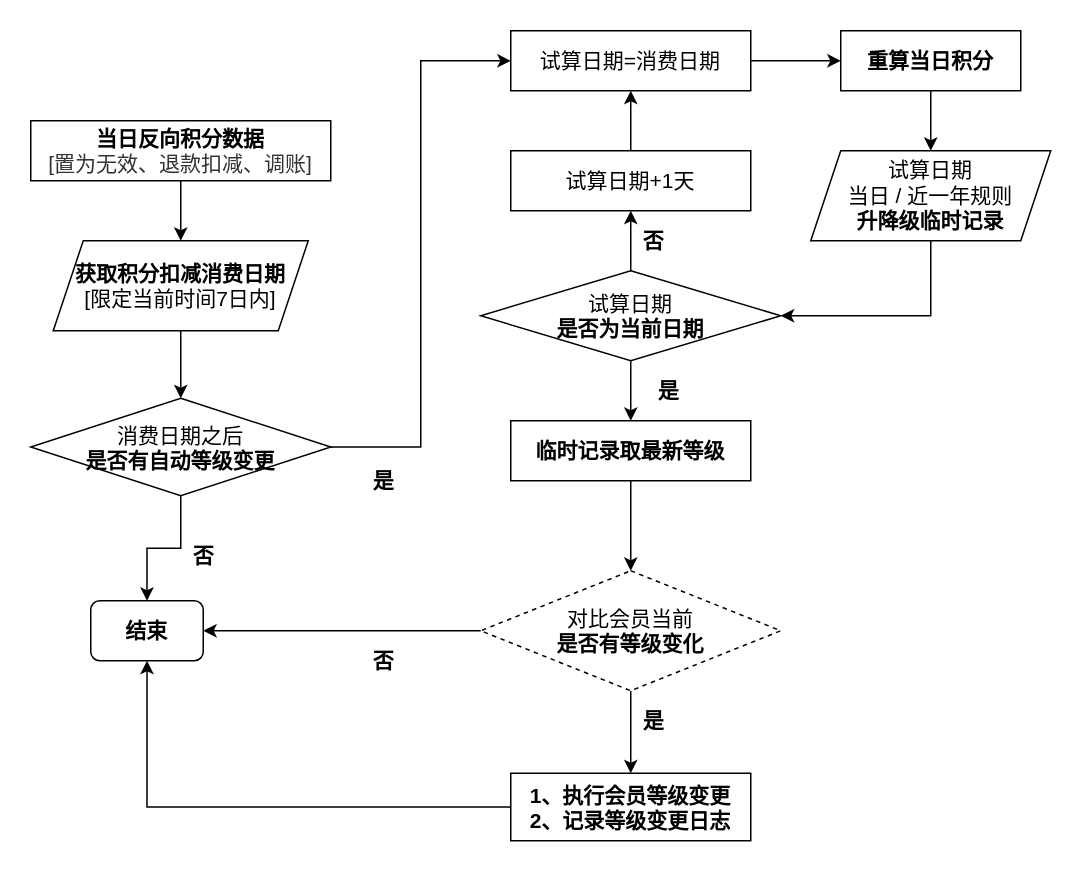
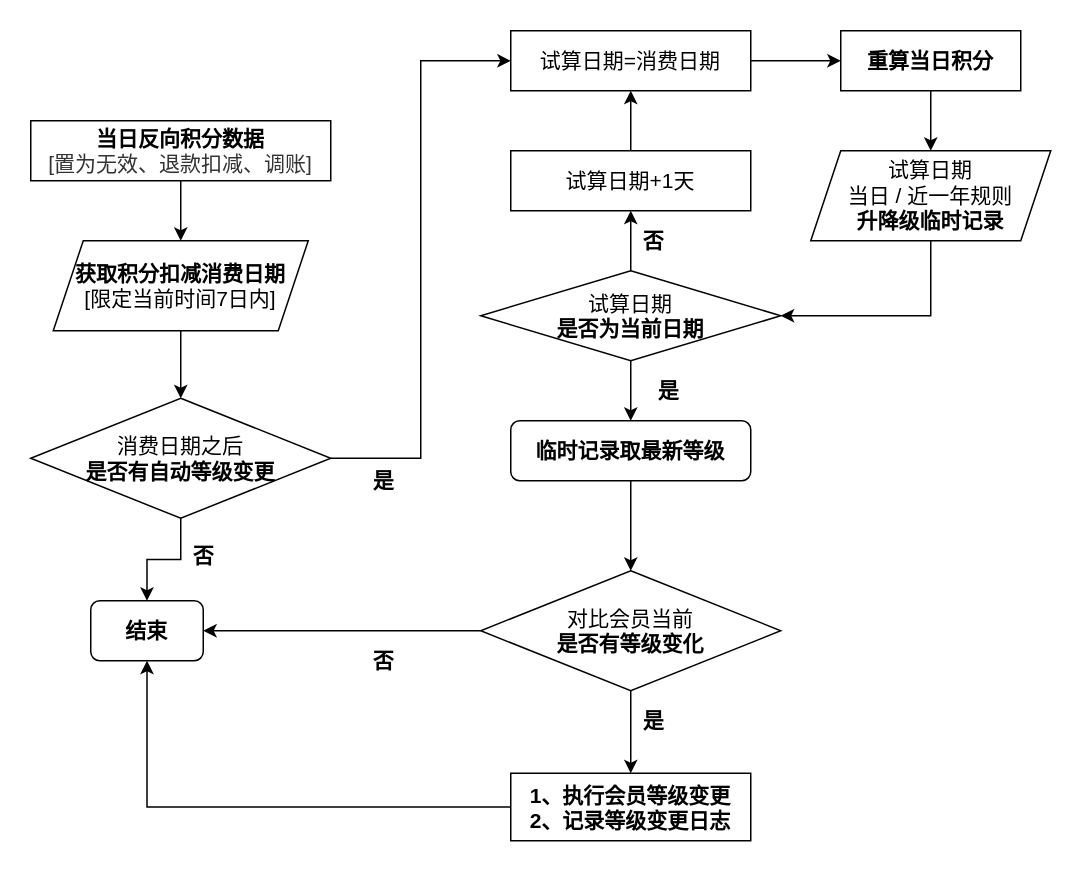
  <mxCell id="0" />
  <mxCell id="1" parent="0" />
  <mxCell id="2" style="edgeStyle=orthogonalEdgeStyle;rounded=0;orthogonalLoop=1;jettySize=auto;html=1;exitX=0.5;exitY=1;exitDx=0;exitDy=0;entryX=0.5;entryY=0;entryDx=0;entryDy=0;" edge="1" parent="1" source="3" target="5"><mxGeometry relative="1" as="geometry" /></mxCell>
  <mxCell id="3" value="&lt;font style=&quot;font-size: 14px&quot;&gt;&lt;b&gt;当日反向积分数据&lt;/b&gt;&lt;br&gt;&lt;span style=&quot;color: rgb(51 , 51 , 51) ; font-family: &amp;#34;arial normal&amp;#34; , &amp;#34;arial&amp;#34;&quot;&gt;[置为无效、退款扣减、调账]&lt;/span&gt;&lt;/font&gt;" style="rounded=0;whiteSpace=wrap;html=1;align=center;" vertex="1" parent="1"><mxGeometry x="20" y="80" width="200" height="40" as="geometry" /></mxCell>
  <mxCell id="4" style="edgeStyle=orthogonalEdgeStyle;rounded=0;orthogonalLoop=1;jettySize=auto;html=1;exitX=0.5;exitY=1;exitDx=0;exitDy=0;entryX=0.5;entryY=0;entryDx=0;entryDy=0;" edge="1" parent="1" source="5" target="8"><mxGeometry relative="1" as="geometry" /></mxCell>
  <mxCell id="5" value="&lt;font style=&quot;font-size: 14px&quot;&gt;&lt;b&gt;获取积分扣减消费&lt;/b&gt;&lt;b style=&quot;font-size: 12px&quot;&gt;&lt;font style=&quot;font-size: 14px&quot;&gt;日期&lt;/font&gt;&lt;/b&gt;&lt;br&gt;[限定当前时间7日内]&lt;br&gt;&lt;/font&gt;" style="shape=parallelogram;perimeter=parallelogramPerimeter;whiteSpace=wrap;html=1;fixedSize=1;" vertex="1" parent="1"><mxGeometry x="35" y="160" width="170" height="60" as="geometry" /></mxCell>
  <mxCell id="6" style="edgeStyle=orthogonalEdgeStyle;rounded=0;orthogonalLoop=1;jettySize=auto;html=1;entryX=0;entryY=0.5;entryDx=0;entryDy=0;" edge="1" parent="1" source="8" target="12"><mxGeometry relative="1" as="geometry" /></mxCell>
  <mxCell id="7" style="edgeStyle=orthogonalEdgeStyle;rounded=0;orthogonalLoop=1;jettySize=auto;html=1;entryX=0.5;entryY=0;entryDx=0;entryDy=0;" edge="1" parent="1" source="8" target="9"><mxGeometry relative="1" as="geometry" /></mxCell>
- <mxCell id="8" value="&lt;font style=&quot;font-size: 14px&quot;&gt;消费日期之后&lt;br&gt;&lt;b&gt;是否有自动等级变更&lt;/b&gt;&lt;/font&gt;" style="rhombus;whiteSpace=wrap;html=1;" vertex="1" parent="1"><mxGeometry x="20" y="265" width="200" height="65" as="geometry" /></mxCell>
+ <mxCell id="8" value="&lt;font style=&quot;font-size: 14px&quot;&gt;消费日期之后&lt;br&gt;&lt;b&gt;是否有自动等级变更&lt;/b&gt;&lt;/font&gt;" style="rhombus;whiteSpace=wrap;html=1;" vertex="1" parent="1"><mxGeometry x="20" y="265" width="200" height="80" as="geometry" /></mxCell>
  <mxCell id="9" value="&lt;font style=&quot;font-size: 14px&quot;&gt;&lt;b&gt;结束&lt;/b&gt;&lt;/font&gt;" style="rounded=1;whiteSpace=wrap;html=1;" vertex="1" parent="1"><mxGeometry x="60" y="400" width="75" height="40" as="geometry" /></mxCell>
  <mxCell id="10" value="&lt;font style=&quot;font-size: 14px&quot;&gt;&lt;b style=&quot;line-height: 120%&quot;&gt;否&lt;/b&gt;&lt;/font&gt;" style="text;html=1;resizable=0;autosize=1;align=center;verticalAlign=middle;points=[];fillColor=none;strokeColor=none;rounded=0;" vertex="1" parent="1"><mxGeometry x="120" y="360" width="30" height="20" as="geometry" /></mxCell>
  <mxCell id="11" style="edgeStyle=orthogonalEdgeStyle;rounded=0;orthogonalLoop=1;jettySize=auto;html=1;exitX=1;exitY=0.5;exitDx=0;exitDy=0;entryX=0;entryY=0.5;entryDx=0;entryDy=0;" edge="1" parent="1" source="12" target="32"><mxGeometry relative="1" as="geometry" /></mxCell>
  <mxCell id="12" value="&lt;font style=&quot;font-size: 14px&quot;&gt;试算日期=消费日期&lt;/font&gt;" style="rounded=0;whiteSpace=wrap;html=1;" vertex="1" parent="1"><mxGeometry x="340" y="20" width="160" height="40" as="geometry" /></mxCell>
  <mxCell id="13" value="&lt;font style=&quot;font-size: 14px&quot;&gt;&lt;b style=&quot;line-height: 120%&quot;&gt;是&lt;/b&gt;&lt;/font&gt;" style="text;html=1;resizable=0;autosize=1;align=center;verticalAlign=middle;points=[];fillColor=none;strokeColor=none;rounded=0;" vertex="1" parent="1"><mxGeometry x="240" y="310" width="30" height="20" as="geometry" /></mxCell>
  <mxCell id="14" style="edgeStyle=orthogonalEdgeStyle;rounded=0;orthogonalLoop=1;jettySize=auto;html=1;entryX=1;entryY=0.5;entryDx=0;entryDy=0;exitX=0.5;exitY=1;exitDx=0;exitDy=0;" edge="1" parent="1" source="15" target="18"><mxGeometry relative="1" as="geometry" /></mxCell>
  <mxCell id="15" value="&lt;font style=&quot;font-size: 14px&quot;&gt;试算日期&lt;br&gt;&lt;/font&gt;&lt;span style=&quot;font-size: 14px&quot;&gt;当日 / 近一年规则&lt;br&gt;&lt;/span&gt;&lt;b&gt;&lt;font style=&quot;font-size: 14px&quot;&gt;升降级临时&lt;/font&gt;&lt;/b&gt;&lt;b&gt;&lt;font style=&quot;font-size: 14px&quot;&gt;记录&lt;/font&gt;&lt;/b&gt;" style="shape=parallelogram;perimeter=parallelogramPerimeter;whiteSpace=wrap;html=1;fixedSize=1;" vertex="1" parent="1"><mxGeometry x="540" y="100" width="160" height="60" as="geometry" /></mxCell>
  <mxCell id="16" style="edgeStyle=orthogonalEdgeStyle;rounded=0;orthogonalLoop=1;jettySize=auto;html=1;entryX=0.5;entryY=0;entryDx=0;entryDy=0;" edge="1" parent="1" source="18" target="22"><mxGeometry relative="1" as="geometry" /></mxCell>
  <mxCell id="17" style="edgeStyle=orthogonalEdgeStyle;rounded=0;orthogonalLoop=1;jettySize=auto;html=1;entryX=0.5;entryY=1;entryDx=0;entryDy=0;" edge="1" parent="1" source="18" target="20"><mxGeometry relative="1" as="geometry" /></mxCell>
  <mxCell id="18" value="&lt;font style=&quot;font-size: 14px&quot;&gt;试算日期&lt;br&gt;&lt;b&gt;是否为当前日期&lt;/b&gt;&lt;/font&gt;" style="rhombus;whiteSpace=wrap;html=1;" vertex="1" parent="1"><mxGeometry x="320" y="180" width="200" height="60" as="geometry" /></mxCell>
  <mxCell id="19" style="edgeStyle=orthogonalEdgeStyle;rounded=0;orthogonalLoop=1;jettySize=auto;html=1;entryX=0.5;entryY=1;entryDx=0;entryDy=0;" edge="1" parent="1" source="20" target="12"><mxGeometry relative="1" as="geometry" /></mxCell>
  <mxCell id="20" value="&lt;font style=&quot;font-size: 14px&quot;&gt;试算日期+1天&lt;/font&gt;" style="rounded=0;whiteSpace=wrap;html=1;" vertex="1" parent="1"><mxGeometry x="340" y="100" width="160" height="40" as="geometry" /></mxCell>
  <mxCell id="21" style="edgeStyle=orthogonalEdgeStyle;rounded=0;orthogonalLoop=1;jettySize=auto;html=1;exitX=0.5;exitY=1;exitDx=0;exitDy=0;" edge="1" parent="1" source="22" target="26"><mxGeometry relative="1" as="geometry" /></mxCell>
- <mxCell id="22" value="&lt;b&gt;&lt;font style=&quot;font-size: 14px&quot;&gt;临时记录取最新等级&lt;/font&gt;&lt;/b&gt;" style="rounded=0;whiteSpace=wrap;html=1;" vertex="1" parent="1"><mxGeometry x="340" y="280" width="160" height="40" as="geometry" /></mxCell>
+ <mxCell id="22" value="&lt;b&gt;&lt;font style=&quot;font-size: 14px&quot;&gt;临时记录取最新等级&lt;/font&gt;&lt;/b&gt;" style="whiteSpace=wrap;html=1;rounded=1;" vertex="1" parent="1"><mxGeometry x="340" y="280" width="160" height="40" as="geometry" /></mxCell>
  <mxCell id="23" value="&lt;font style=&quot;font-size: 14px&quot;&gt;&lt;b style=&quot;line-height: 120%&quot;&gt;是&lt;/b&gt;&lt;/font&gt;" style="text;html=1;resizable=0;autosize=1;align=center;verticalAlign=middle;points=[];fillColor=none;strokeColor=none;rounded=0;" vertex="1" parent="1"><mxGeometry x="430" y="250" width="30" height="20" as="geometry" /></mxCell>
  <mxCell id="24" style="edgeStyle=orthogonalEdgeStyle;rounded=0;orthogonalLoop=1;jettySize=auto;html=1;exitX=0;exitY=0.5;exitDx=0;exitDy=0;entryX=1;entryY=0.5;entryDx=0;entryDy=0;" edge="1" parent="1" source="26" target="9"><mxGeometry relative="1" as="geometry" /></mxCell>
  <mxCell id="25" style="edgeStyle=orthogonalEdgeStyle;rounded=0;orthogonalLoop=1;jettySize=auto;html=1;exitX=0.5;exitY=1;exitDx=0;exitDy=0;entryX=0.5;entryY=0;entryDx=0;entryDy=0;" edge="1" parent="1" source="26" target="29"><mxGeometry relative="1" as="geometry" /></mxCell>
- <mxCell id="26" value="&lt;span style=&quot;font-size: 14px&quot;&gt;对比&lt;/span&gt;&lt;span style=&quot;font-size: 14px&quot;&gt;会员当前&lt;br&gt;&lt;b&gt;是否有等级变化&lt;/b&gt;&lt;br&gt;&lt;/span&gt;" style="rhombus;whiteSpace=wrap;html=1;dashed=1;" vertex="1" parent="1"><mxGeometry x="320" y="380" width="200" height="80" as="geometry" /></mxCell>
+ <mxCell id="26" value="&lt;span style=&quot;font-size: 14px&quot;&gt;对比&lt;/span&gt;&lt;span style=&quot;font-size: 14px&quot;&gt;会员当前&lt;br&gt;&lt;b&gt;是否有等级变化&lt;/b&gt;&lt;br&gt;&lt;/span&gt;" style="rhombus;whiteSpace=wrap;html=1;" vertex="1" parent="1"><mxGeometry x="320" y="380" width="200" height="80" as="geometry" /></mxCell>
  <mxCell id="27" value="&lt;font style=&quot;font-size: 14px&quot;&gt;&lt;b style=&quot;line-height: 120%&quot;&gt;否&lt;/b&gt;&lt;/font&gt;" style="text;html=1;resizable=0;autosize=1;align=center;verticalAlign=middle;points=[];fillColor=none;strokeColor=none;rounded=0;" vertex="1" parent="1"><mxGeometry x="240" y="430" width="30" height="20" as="geometry" /></mxCell>
  <mxCell id="28" style="edgeStyle=orthogonalEdgeStyle;rounded=0;orthogonalLoop=1;jettySize=auto;html=1;entryX=0.5;entryY=1;entryDx=0;entryDy=0;" edge="1" parent="1" source="29" target="9"><mxGeometry relative="1" as="geometry" /></mxCell>
  <mxCell id="29" value="&lt;b&gt;&lt;font style=&quot;font-size: 14px&quot;&gt;1、执行会员等级变更&lt;br&gt;2、记录等级变更日志&lt;br&gt;&lt;/font&gt;&lt;/b&gt;" style="rounded=0;whiteSpace=wrap;html=1;" vertex="1" parent="1"><mxGeometry x="340" y="515" width="160" height="45" as="geometry" /></mxCell>
  <mxCell id="30" value="&lt;font style=&quot;font-size: 14px&quot;&gt;&lt;b style=&quot;line-height: 120%&quot;&gt;是&lt;/b&gt;&lt;/font&gt;" style="text;html=1;resizable=0;autosize=1;align=center;verticalAlign=middle;points=[];fillColor=none;strokeColor=none;rounded=0;" vertex="1" parent="1"><mxGeometry x="420" y="470" width="30" height="20" as="geometry" /></mxCell>
  <mxCell id="31" style="edgeStyle=orthogonalEdgeStyle;rounded=0;orthogonalLoop=1;jettySize=auto;html=1;entryX=0.5;entryY=0;entryDx=0;entryDy=0;" edge="1" parent="1" source="32" target="15"><mxGeometry relative="1" as="geometry" /></mxCell>
  <mxCell id="32" value="&lt;span style=&quot;font-size: 14px&quot;&gt;&lt;b&gt;重算当日积分&lt;/b&gt;&lt;/span&gt;" style="rounded=0;whiteSpace=wrap;html=1;" vertex="1" parent="1"><mxGeometry x="560" y="20" width="120" height="40" as="geometry" /></mxCell>
  <mxCell id="33" value="&lt;font style=&quot;font-size: 14px&quot;&gt;&lt;b style=&quot;line-height: 120%&quot;&gt;否&lt;/b&gt;&lt;/font&gt;" style="text;html=1;resizable=0;autosize=1;align=center;verticalAlign=middle;points=[];fillColor=none;strokeColor=none;rounded=0;" vertex="1" parent="1"><mxGeometry x="420" y="150" width="30" height="20" as="geometry" /></mxCell>
